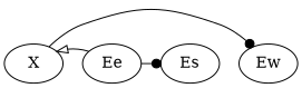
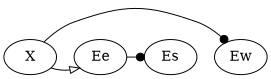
  digraph {
    edge [arrowhead=dot constraint=false]
    n1 [label=X]
    n2 [label=Ee]
    n3 [label=Ew]
    n4 [label=Es]
-   n2 -> n1 [arrowhead=onormal]
+   n1 -> n2 [arrowhead=onormal]
    n1 -> n3
    n2 -> n4
  }
